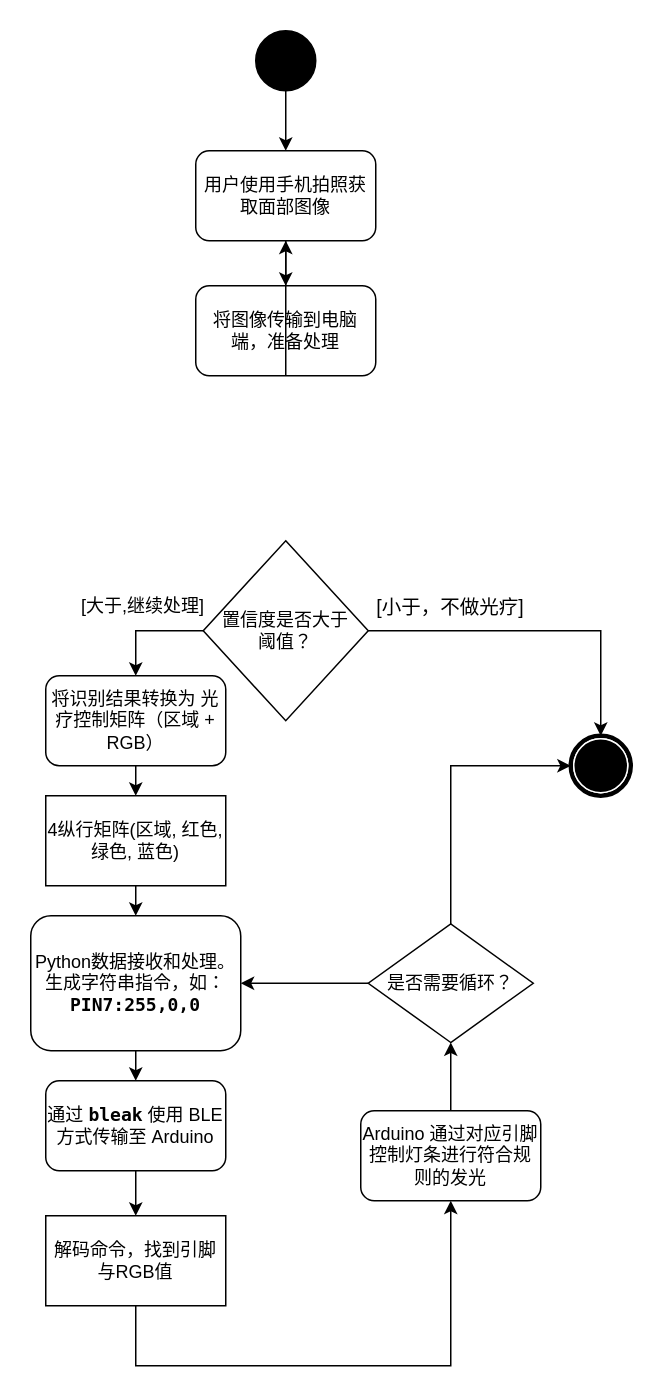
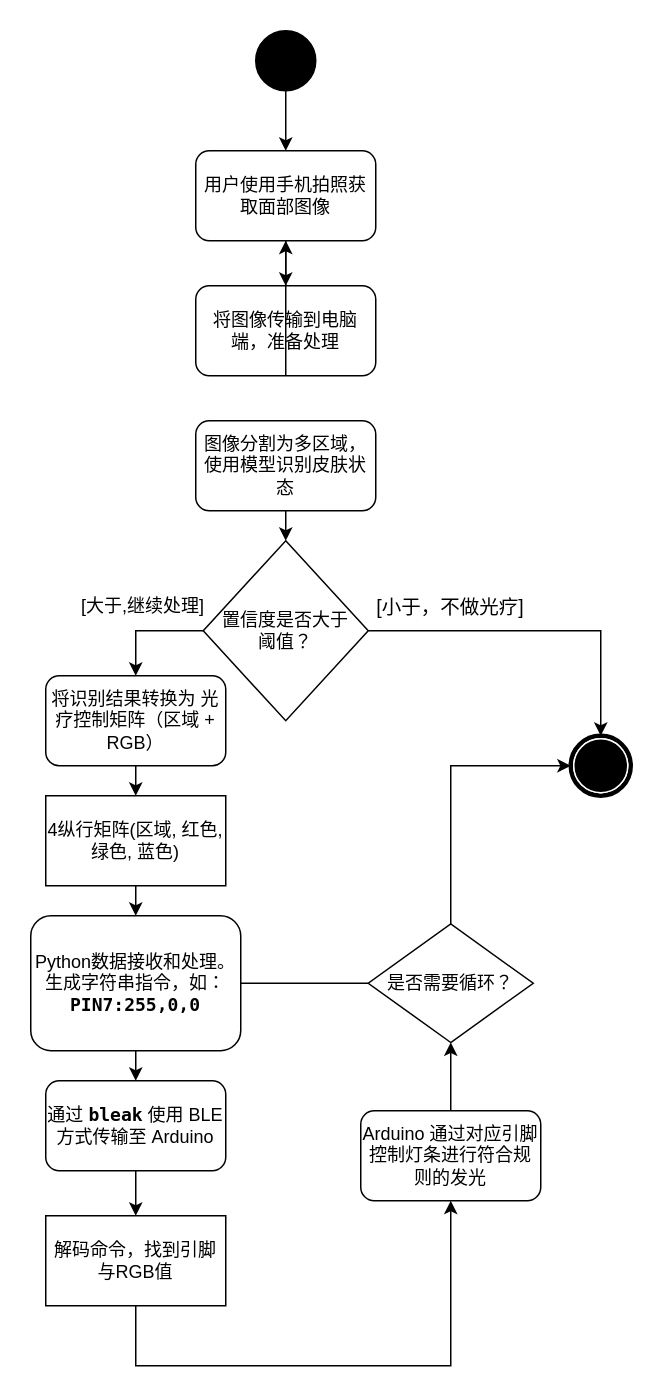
  <mxCell id="0" />
  <mxCell id="1" parent="0" />
  <mxCell id="2" value="" style="ellipse;whiteSpace=wrap;html=1;rounded=0;shadow=0;comic=0;labelBackgroundColor=none;strokeWidth=1;fillColor=#000000;fontFamily=Verdana;fontSize=12;align=center;" parent="1" vertex="1"><mxGeometry x="170" y="20" width="40" height="40" as="geometry" /></mxCell>
  <mxCell id="3" value="用户使用手机拍照获取面部图像" style="rounded=1;whiteSpace=wrap;html=1;" vertex="1" parent="1"><mxGeometry x="130" y="100" width="120" height="60" as="geometry" /></mxCell>
  <mxCell id="4" value="" style="endArrow=classic;html=1;rounded=0;exitX=0.5;exitY=1;exitDx=0;exitDy=0;entryX=0.5;entryY=0;entryDx=0;entryDy=0;" edge="1" parent="1" source="2" target="3"><mxGeometry width="50" height="50" relative="1" as="geometry"><mxPoint x="-160" y="270" as="sourcePoint" /><mxPoint x="-110" y="220" as="targetPoint" /></mxGeometry></mxCell>
  <mxCell id="5" value="" style="endArrow=classic;html=1;rounded=0;exitX=0.5;exitY=1;exitDx=0;exitDy=0;" edge="1" parent="1" source="3"><mxGeometry width="50" height="50" relative="1" as="geometry"><mxPoint x="-160" y="270" as="sourcePoint" /><mxPoint x="190" y="190" as="targetPoint" /></mxGeometry></mxCell>
  <mxCell id="6" value="将图像传输到电脑端，准备处理" style="rounded=1;whiteSpace=wrap;html=1;" vertex="1" parent="1"><mxGeometry x="130" y="190" width="120" height="60" as="geometry" /></mxCell>
  <mxCell id="7" value="" style="endArrow=classic;html=1;rounded=0;exitX=0.5;exitY=1;exitDx=0;exitDy=0;" edge="1" parent="1" source="6" target="3"><mxGeometry width="50" height="50" relative="1" as="geometry"><mxPoint x="-60" y="270" as="sourcePoint" /><mxPoint x="190" y="330" as="targetPoint" /></mxGeometry></mxCell>
+ <mxCell id="8" value="图像分割为多区域，使用模型识别皮肤状态" style="rounded=1;whiteSpace=wrap;html=1;" vertex="1" parent="1"><mxGeometry x="130" y="280" width="120" height="60" as="geometry" /></mxCell>
  <mxCell id="9" value="&lt;div&gt;置信度是否大于&lt;/div&gt;&lt;div&gt;阈值？&lt;/div&gt;" style="rhombus;whiteSpace=wrap;html=1;" vertex="1" parent="1"><mxGeometry x="135" y="360" width="110" height="120" as="geometry" /></mxCell>
+ <mxCell id="10" value="" style="endArrow=classic;html=1;rounded=0;exitX=0.5;exitY=1;exitDx=0;exitDy=0;entryX=0.5;entryY=0;entryDx=0;entryDy=0;" edge="1" parent="1" source="8" target="9"><mxGeometry width="50" height="50" relative="1" as="geometry"><mxPoint x="150" y="470" as="sourcePoint" /><mxPoint x="200" y="420" as="targetPoint" /></mxGeometry></mxCell>
  <mxCell id="11" value="" style="endArrow=classic;html=1;rounded=0;entryX=0.5;entryY=0;entryDx=0;entryDy=0;" edge="1" parent="1" source="27" target="16"><mxGeometry width="50" height="50" relative="1" as="geometry"><mxPoint x="90" y="480" as="sourcePoint" /><mxPoint x="90" y="550" as="targetPoint" /></mxGeometry></mxCell>
  <mxCell id="12" value="Python数据接收和处理。生成字符串指令，如：&lt;code data-end=&quot;698&quot; data-start=&quot;684&quot;&gt;&lt;b&gt;PIN7:255,0,0&lt;/b&gt;&lt;/code&gt;" style="rounded=1;whiteSpace=wrap;html=1;" vertex="1" parent="1"><mxGeometry x="20" y="610" width="140" height="90" as="geometry" /></mxCell>
  <mxCell id="13" value="通过&lt;b&gt; &lt;code data-end=&quot;745&quot; data-start=&quot;738&quot;&gt;bleak&lt;/code&gt; &lt;/b&gt;使用 BLE 方式传输至 Arduino" style="rounded=1;whiteSpace=wrap;html=1;" vertex="1" parent="1"><mxGeometry x="30" y="720" width="120" height="60" as="geometry" /></mxCell>
  <mxCell id="14" value="Arduino 通过对应引脚控制灯条进行符合规则的发光" style="rounded=1;whiteSpace=wrap;html=1;direction=west;" vertex="1" parent="1"><mxGeometry x="240" y="740" width="120" height="60" as="geometry" /></mxCell>
  <mxCell id="15" value="是否需要循环？" style="rhombus;whiteSpace=wrap;html=1;direction=west;" vertex="1" parent="1"><mxGeometry x="245" y="615.5" width="110" height="79" as="geometry" /></mxCell>
  <mxCell id="16" value=" 4纵行矩阵(区域, 红色, 绿色, 蓝色)" style="rounded=0;whiteSpace=wrap;html=1;" vertex="1" parent="1"><mxGeometry x="30" y="530" width="120" height="60" as="geometry" /></mxCell>
- <mxCell id="17" value="" style="endArrow=classic;html=1;rounded=0;entryX=1;entryY=0.5;entryDx=0;entryDy=0;exitX=1;exitY=0.5;exitDx=0;exitDy=0;" edge="1" parent="1" source="15" target="12"><mxGeometry width="50" height="50" relative="1" as="geometry"><mxPoint x="210" y="690" as="sourcePoint" /><mxPoint x="-320" y="790" as="targetPoint" /></mxGeometry></mxCell>
+ <mxCell id="17" value="" style="endArrow=none;html=1;rounded=0;entryX=1;entryY=0.5;entryDx=0;entryDy=0;exitX=1;exitY=0.5;exitDx=0;exitDy=0;" edge="1" parent="1" source="15" target="12"><mxGeometry width="50" height="50" relative="1" as="geometry"><mxPoint x="210" y="690" as="sourcePoint" /><mxPoint x="-320" y="790" as="targetPoint" /></mxGeometry></mxCell>
  <mxCell id="18" value="" style="endArrow=classic;html=1;rounded=0;exitX=0.5;exitY=1;exitDx=0;exitDy=0;entryX=0.5;entryY=0;entryDx=0;entryDy=0;" edge="1" parent="1" target="15"><mxGeometry width="50" height="50" relative="1" as="geometry"><mxPoint x="300" y="740" as="sourcePoint" /><mxPoint x="-320" y="950" as="targetPoint" /></mxGeometry></mxCell>
  <mxCell id="19" value="" style="endArrow=classic;html=1;rounded=0;exitX=0.5;exitY=1;exitDx=0;exitDy=0;entryX=0.5;entryY=0;entryDx=0;entryDy=0;" edge="1" parent="1" source="12" target="13"><mxGeometry width="50" height="50" relative="1" as="geometry"><mxPoint x="-370" y="840" as="sourcePoint" /><mxPoint x="-320" y="790" as="targetPoint" /></mxGeometry></mxCell>
  <mxCell id="20" value="解码命令，找到引脚与RGB值" style="rounded=0;whiteSpace=wrap;html=1;" vertex="1" parent="1"><mxGeometry x="30" y="810" width="120" height="60" as="geometry" /></mxCell>
  <mxCell id="21" value="" style="endArrow=classic;html=1;rounded=0;exitX=0.5;exitY=1;exitDx=0;exitDy=0;entryX=0.5;entryY=0;entryDx=0;entryDy=0;" edge="1" parent="1" source="13" target="20"><mxGeometry width="50" height="50" relative="1" as="geometry"><mxPoint x="-370" y="980" as="sourcePoint" /><mxPoint x="-320" y="930" as="targetPoint" /></mxGeometry></mxCell>
  <mxCell id="22" value="" style="endArrow=classic;html=1;rounded=0;exitX=0.5;exitY=1;exitDx=0;exitDy=0;entryX=0.5;entryY=0;entryDx=0;entryDy=0;" edge="1" parent="1" source="20" target="14"><mxGeometry width="50" height="50" relative="1" as="geometry"><mxPoint x="-370" y="980" as="sourcePoint" /><mxPoint x="-320" y="930" as="targetPoint" /><Array as="points"><mxPoint x="90" y="910" /><mxPoint x="300" y="910" /></Array></mxGeometry></mxCell>
  <mxCell id="23" value="" style="endArrow=classic;html=1;rounded=0;exitX=0.5;exitY=1;exitDx=0;exitDy=0;entryX=0;entryY=0.5;entryDx=0;entryDy=0;" edge="1" parent="1" source="15" target="25"><mxGeometry width="50" height="50" relative="1" as="geometry"><mxPoint x="-370" y="1060" as="sourcePoint" /><mxPoint x="320" y="970" as="targetPoint" /><Array as="points"><mxPoint x="300" y="510" /></Array></mxGeometry></mxCell>
  <mxCell id="24" value="" style="endArrow=classic;html=1;rounded=0;exitX=1;exitY=0.5;exitDx=0;exitDy=0;" edge="1" parent="1" source="9" target="25"><mxGeometry width="50" height="50" relative="1" as="geometry"><mxPoint x="300" y="460" as="sourcePoint" /><mxPoint x="300" y="550" as="targetPoint" /><Array as="points"><mxPoint x="300" y="420" /><mxPoint x="400" y="420" /></Array></mxGeometry></mxCell>
  <mxCell id="25" value="" style="shape=mxgraph.bpmn.shape;html=1;verticalLabelPosition=bottom;labelBackgroundColor=#ffffff;verticalAlign=top;perimeter=ellipsePerimeter;outline=end;symbol=terminate;rounded=0;shadow=0;comic=0;strokeWidth=1;fontFamily=Verdana;fontSize=12;align=center;" parent="1" vertex="1"><mxGeometry x="380" y="490" width="40" height="40" as="geometry" /></mxCell>
  <mxCell id="26" value="" style="endArrow=classic;html=1;rounded=0;exitX=0;exitY=0.5;exitDx=0;exitDy=0;entryX=0.5;entryY=0;entryDx=0;entryDy=0;" edge="1" parent="1" source="9" target="27"><mxGeometry width="50" height="50" relative="1" as="geometry"><mxPoint x="90" y="420" as="sourcePoint" /><mxPoint x="90" y="550" as="targetPoint" /><Array as="points"><mxPoint x="90" y="420" /></Array></mxGeometry></mxCell>
  <mxCell id="27" value="将识别结果转换为 光疗控制矩阵（区域 + RGB）" style="rounded=1;whiteSpace=wrap;html=1;" vertex="1" parent="1"><mxGeometry x="30" y="450" width="120" height="60" as="geometry" /></mxCell>
  <mxCell id="28" value="" style="endArrow=classic;html=1;rounded=0;exitX=0.5;exitY=1;exitDx=0;exitDy=0;entryX=0.5;entryY=0;entryDx=0;entryDy=0;" edge="1" parent="1" source="16" target="12"><mxGeometry width="50" height="50" relative="1" as="geometry"><mxPoint x="200" y="630" as="sourcePoint" /><mxPoint x="250" y="580" as="targetPoint" /></mxGeometry></mxCell>
  <mxCell id="29" value="&lt;font style=&quot;font-size: 13px;&quot;&gt;[小于，不做光疗&lt;font&gt;]&lt;/font&gt;&lt;/font&gt;" style="text;strokeColor=none;align=center;fillColor=none;html=1;verticalAlign=middle;whiteSpace=wrap;rounded=0;" vertex="1" parent="1"><mxGeometry x="240" y="389" width="120" height="30" as="geometry" /></mxCell>
  <mxCell id="30" value="[大于,继续处理]" style="text;strokeColor=none;align=center;fillColor=none;html=1;verticalAlign=middle;whiteSpace=wrap;rounded=0;" vertex="1" parent="1"><mxGeometry x="50" y="389" width="90" height="30" as="geometry" /></mxCell>
